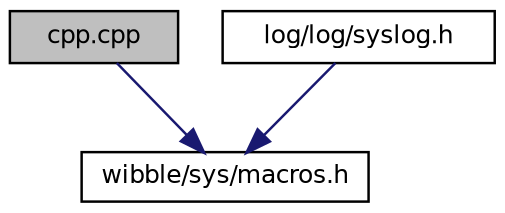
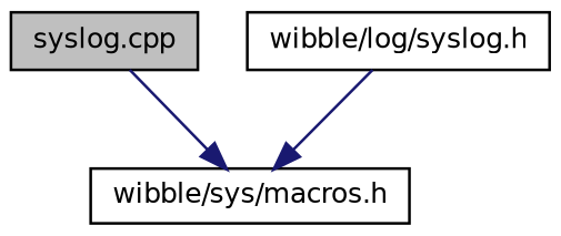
  digraph {
    node [color=black fillcolor=white fontname=Helvetica fontsize=10 shape=record style=filled]
    edge [color=midnightblue fontname=Helvetica fontsize=10 labelfontname=Helvetica labelfontsize=10 style=solid]
-   n1 [fillcolor=grey75 fontcolor=black height=0.2 label="cpp.cpp" width=0.4]
+   n1 [fillcolor=grey75 fontcolor=black height=0.2 label="syslog.cpp" width=0.4]
    n2 [height=0.2 label="wibble/sys/macros.h" width=0.4]
-   n3 [height=0.2 label="log/log/syslog.h" width=0.4]
+   n3 [height=0.2 label="wibble/log/syslog.h" width=0.4]
    n1 -> n2
    n3 -> n2
  }
